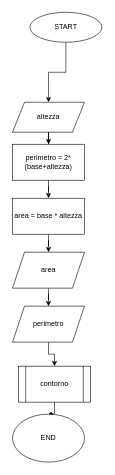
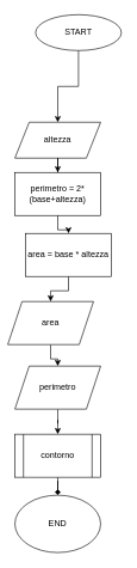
  <mxCell id="0" />
  <mxCell id="1" parent="0" />
  <mxCell id="2" value="" style="edgeStyle=orthogonalEdgeStyle;rounded=0;orthogonalLoop=1;jettySize=auto;html=1;" edge="1" parent="1" source="3" target="5"><mxGeometry relative="1" as="geometry" /></mxCell>
  <mxCell id="3" value="START" style="ellipse;whiteSpace=wrap;html=1;" vertex="1" parent="1"><mxGeometry x="49" y="20" width="120" height="50" as="geometry" /></mxCell>
  <mxCell id="4" value="" style="edgeStyle=orthogonalEdgeStyle;rounded=0;orthogonalLoop=1;jettySize=auto;html=1;" edge="1" parent="1" source="16" target="7"><mxGeometry relative="1" as="geometry" /></mxCell>
  <mxCell id="5" value="altezza" style="shape=parallelogram;perimeter=parallelogramPerimeter;whiteSpace=wrap;html=1;fixedSize=1;" vertex="1" parent="1"><mxGeometry x="20" y="170" width="120" height="50" as="geometry" /></mxCell>
  <mxCell id="6" value="" style="edgeStyle=orthogonalEdgeStyle;rounded=0;orthogonalLoop=1;jettySize=auto;html=1;" edge="1" parent="1" source="7" target="11"><mxGeometry relative="1" as="geometry" /></mxCell>
- <mxCell id="7" value="area = base * altezza" style="rounded=0;whiteSpace=wrap;html=1;" vertex="1" parent="1"><mxGeometry x="20" y="330" width="120" height="60" as="geometry" /></mxCell>
+ <mxCell id="7" value="area = base * altezza" style="rounded=0;whiteSpace=wrap;html=1;" vertex="1" parent="1"><mxGeometry x="35" y="325" width="120" height="60" as="geometry" /></mxCell>
  <mxCell id="8" value="" style="edgeStyle=orthogonalEdgeStyle;rounded=0;orthogonalLoop=1;jettySize=auto;html=1;" edge="1" parent="1" source="9" target="13"><mxGeometry relative="1" as="geometry" /></mxCell>
  <mxCell id="9" value="perimetro" style="shape=parallelogram;perimeter=parallelogramPerimeter;whiteSpace=wrap;html=1;fixedSize=1;" vertex="1" parent="1"><mxGeometry x="20" y="510" width="120" height="60" as="geometry" /></mxCell>
  <mxCell id="10" value="" style="edgeStyle=orthogonalEdgeStyle;rounded=0;orthogonalLoop=1;jettySize=auto;html=1;" edge="1" parent="1" source="11" target="9"><mxGeometry relative="1" as="geometry" /></mxCell>
- <mxCell id="11" value="area" style="shape=parallelogram;perimeter=parallelogramPerimeter;whiteSpace=wrap;html=1;fixedSize=1;" vertex="1" parent="1"><mxGeometry x="20" y="420" width="120" height="60" as="geometry" /></mxCell>
+ <mxCell id="11" value="area" style="shape=parallelogram;perimeter=parallelogramPerimeter;whiteSpace=wrap;html=1;fixedSize=1;" vertex="1" parent="1"><mxGeometry x="10" y="420" width="120" height="60" as="geometry" /></mxCell>
  <mxCell id="12" value="" style="edgeStyle=orthogonalEdgeStyle;rounded=0;orthogonalLoop=1;jettySize=auto;html=1;endArrow=diamond;" edge="1" parent="1" source="13" target="14"><mxGeometry relative="1" as="geometry" /></mxCell>
- <mxCell id="13" value="contorno" style="shape=process;whiteSpace=wrap;html=1;backgroundOutline=1;" vertex="1" parent="1"><mxGeometry x="30" y="610" width="120" height="60" as="geometry" /></mxCell>
+ <mxCell id="13" value="contorno" style="shape=process;whiteSpace=wrap;html=1;backgroundOutline=1;" vertex="1" parent="1"><mxGeometry x="20" y="605" width="120" height="60" as="geometry" /></mxCell>
  <mxCell id="14" value="END" style="ellipse;whiteSpace=wrap;html=1;" vertex="1" parent="1"><mxGeometry x="20" y="690" width="120" height="80" as="geometry" /></mxCell>
  <mxCell id="15" value="" style="edgeStyle=orthogonalEdgeStyle;rounded=0;orthogonalLoop=1;jettySize=auto;html=1;" edge="1" parent="1" source="5" target="16"><mxGeometry relative="1" as="geometry"><mxPoint x="80" y="220" as="sourcePoint" /><mxPoint x="80" y="330" as="targetPoint" /></mxGeometry></mxCell>
  <mxCell id="16" value="perimetro = 2*(base+altezza)" style="rounded=0;whiteSpace=wrap;html=1;" vertex="1" parent="1"><mxGeometry x="20" y="240" width="120" height="60" as="geometry" /></mxCell>
